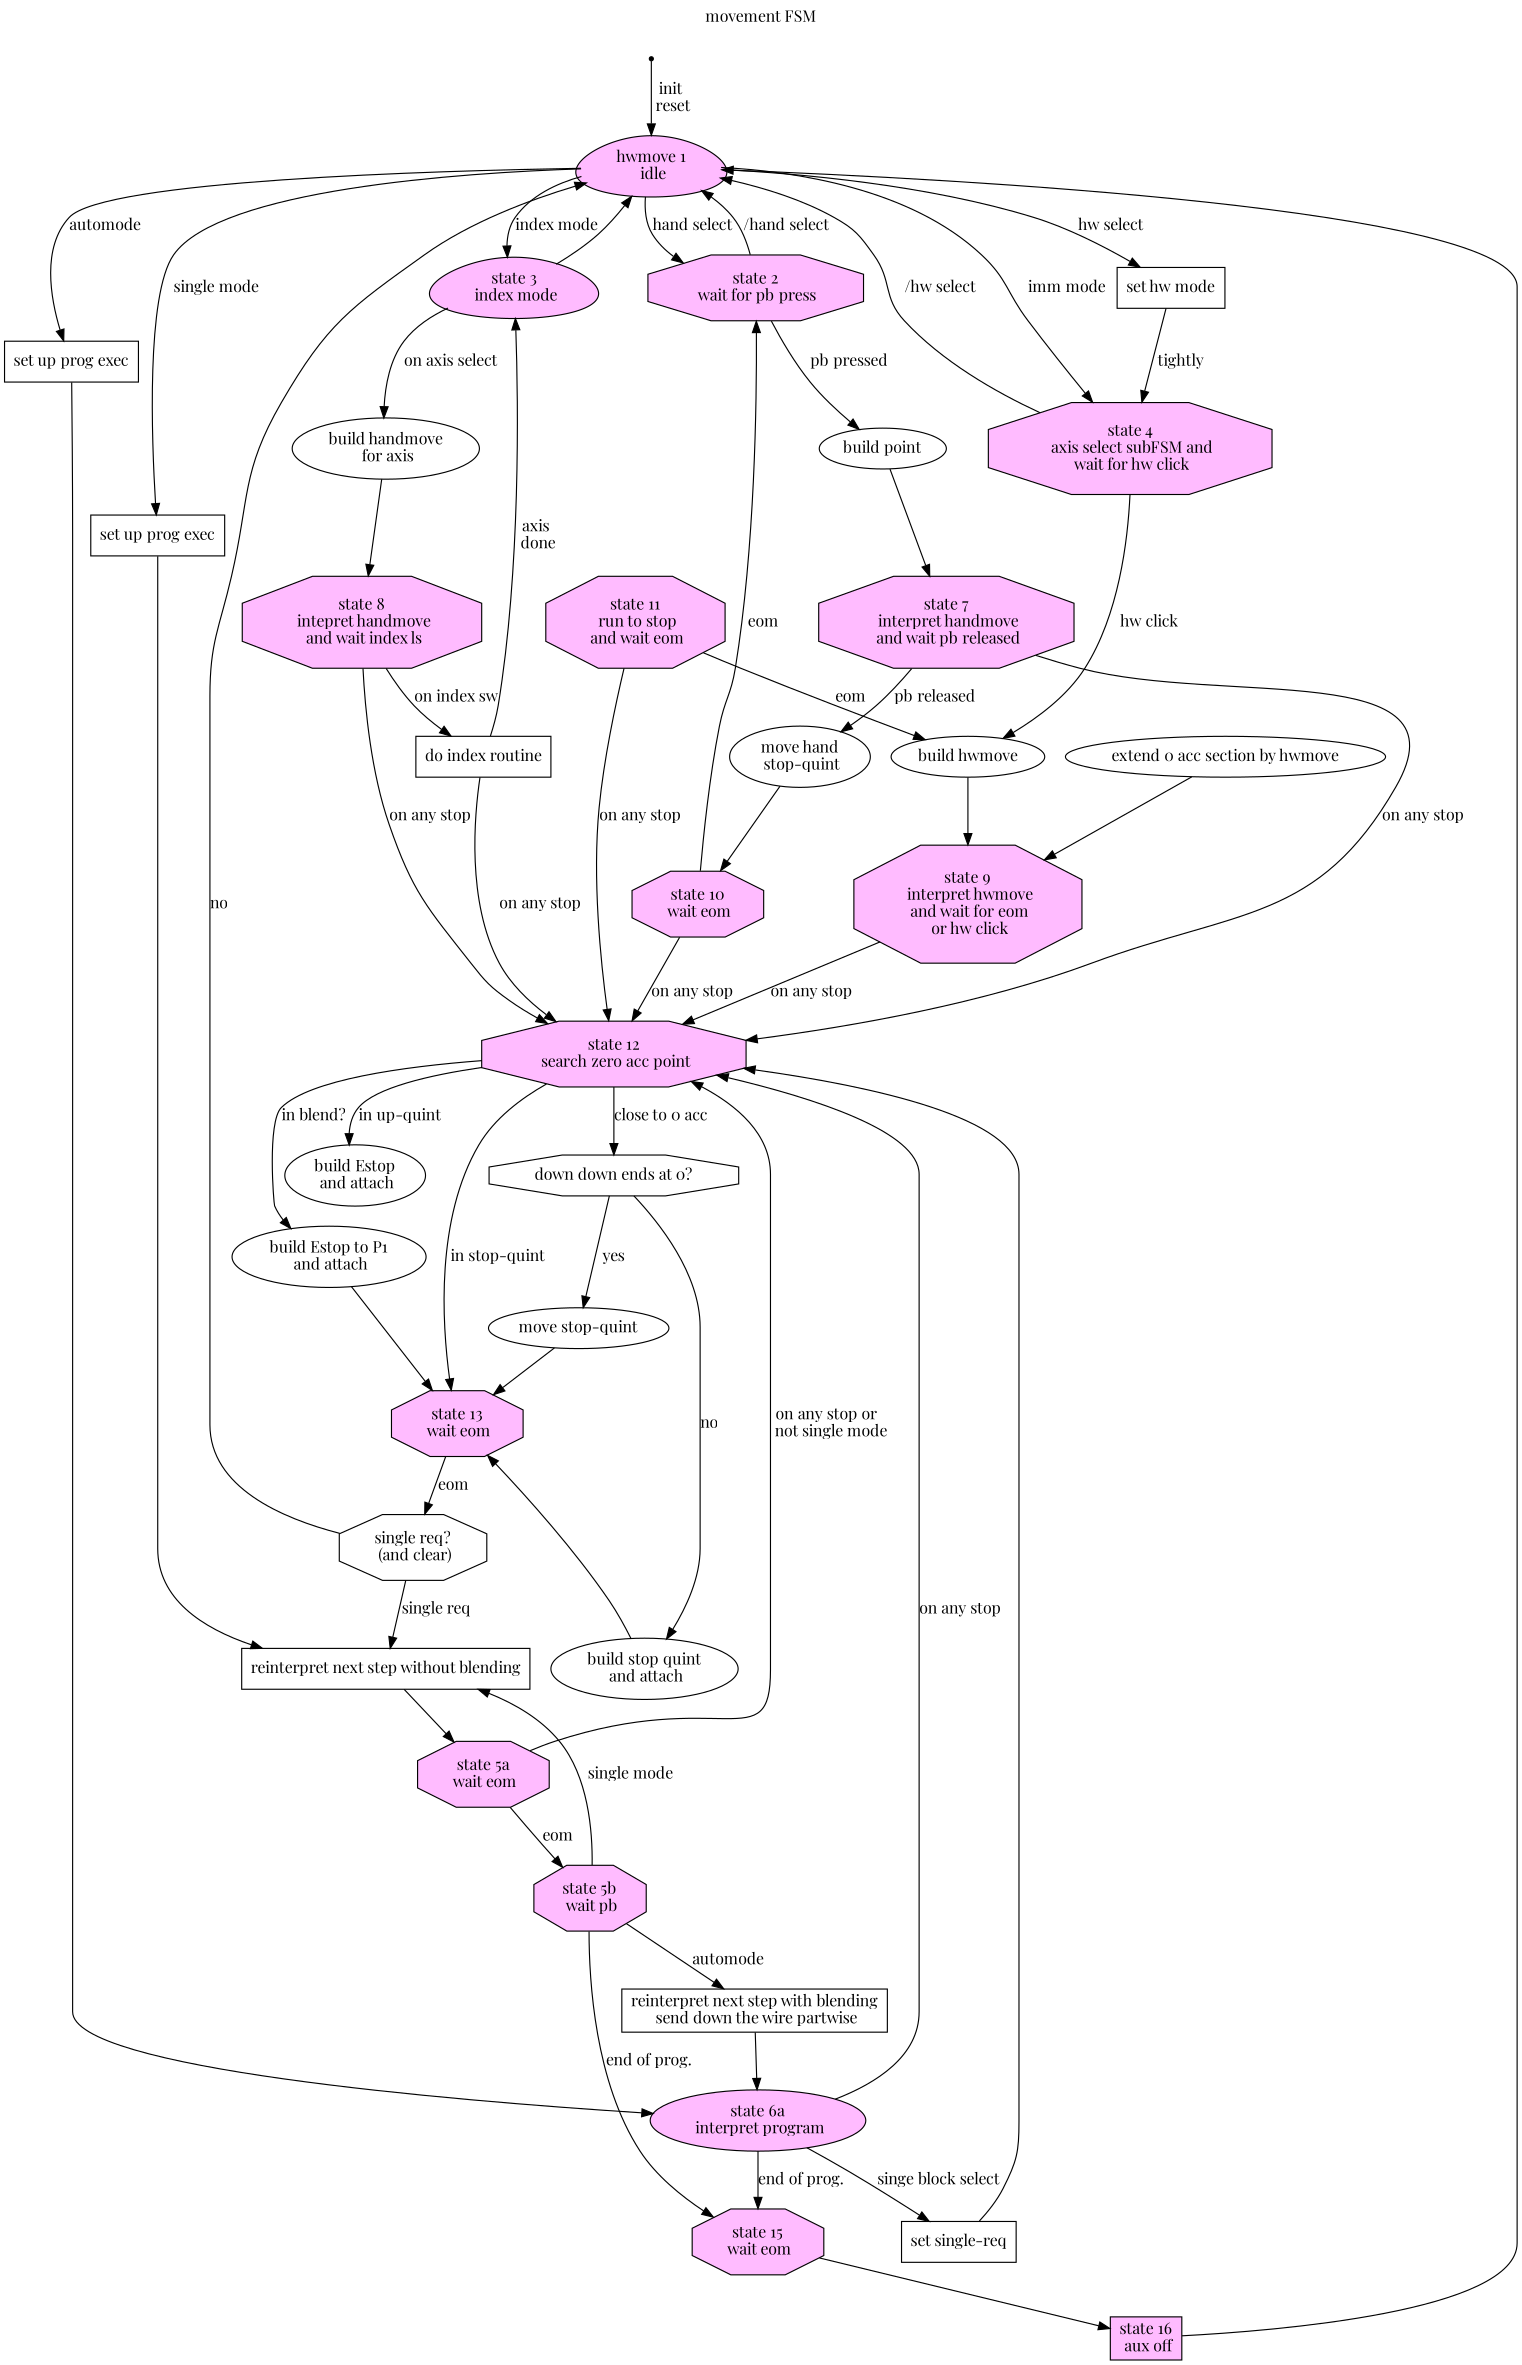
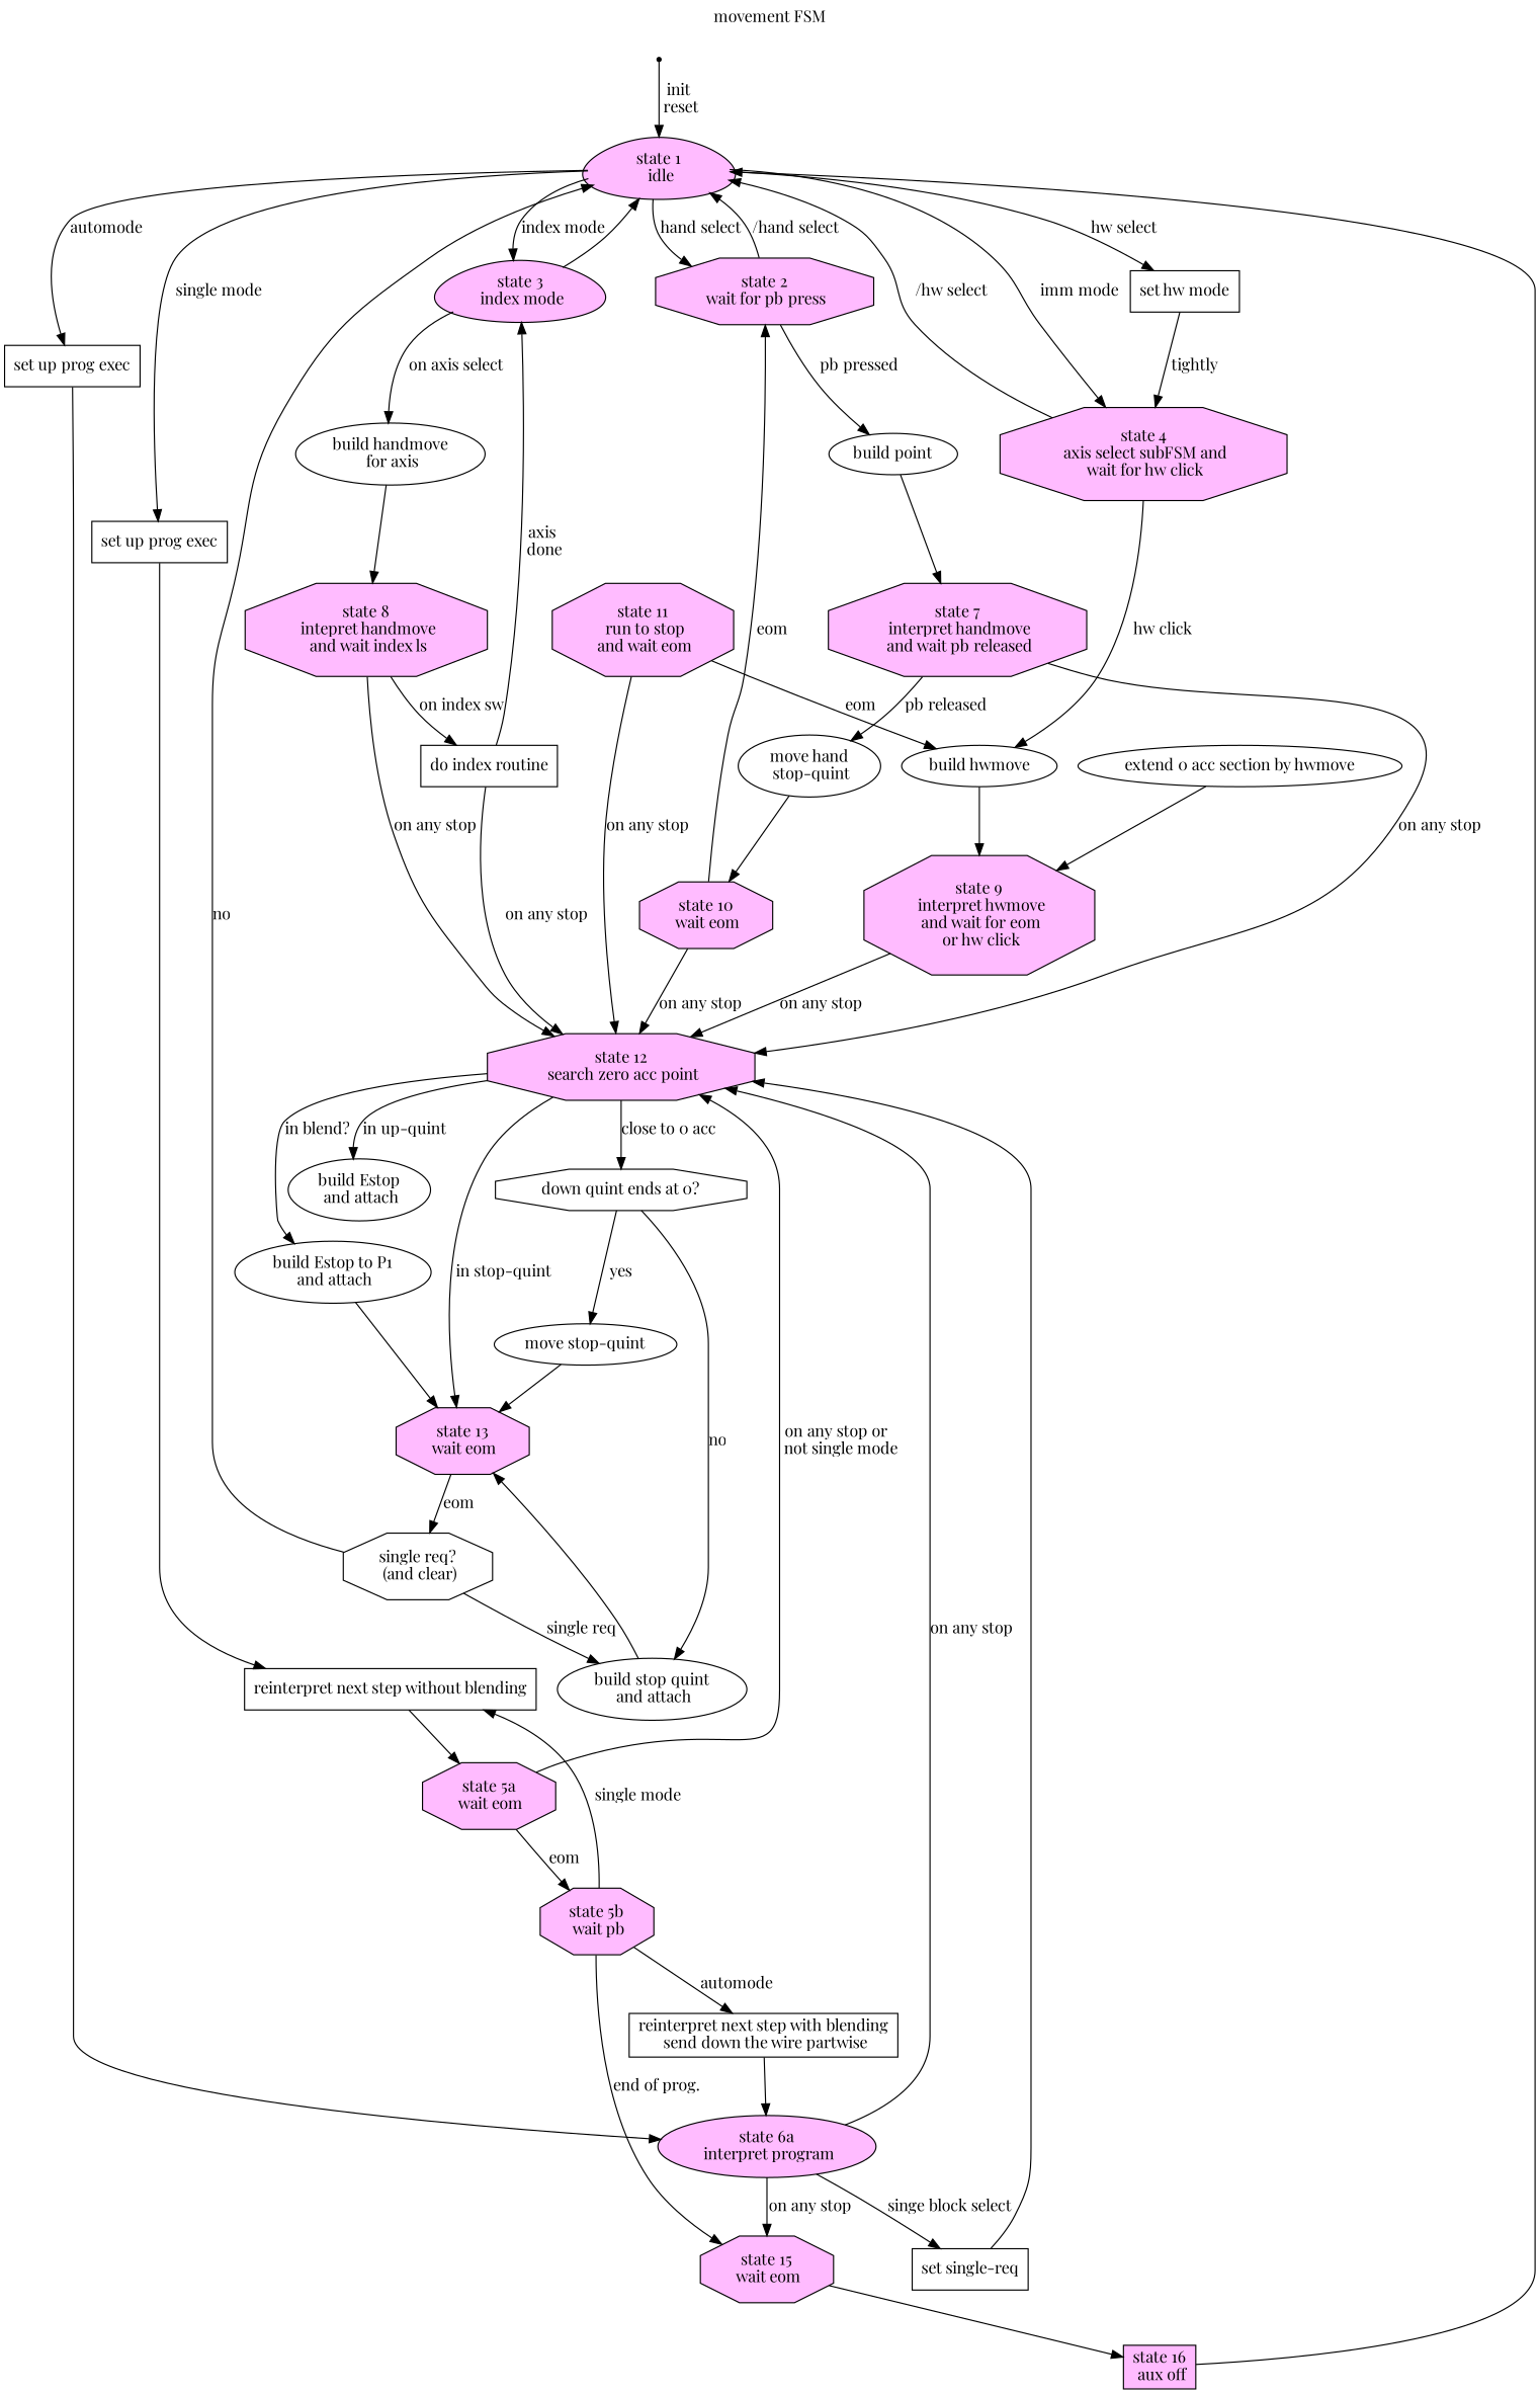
  digraph {
    fontcolor=black
    fontname="Playfair Display"
    fontsize=14
    label="movement FSM"
    labelloc=t
    node [fontcolor=black fontname="Playfair Display" fontsize=14 shape=octagon style=solid]
    edge [fontcolor=black fontname="Playfair Display" fontsize=14 style=solid]
-   n0 [fillcolor=plum1 label="hwmove 1\n idle" shape=egg style=filled]
+   n0 [fillcolor=plum1 label="state 1\n idle" shape=egg style=filled]
    n18 [fillcolor=plum1 label="state 4\n axis select subFSM and\n wait for hw click" pe=octagon style=filled]
    n19 [fillcolor=plum1 label="state 2\n wait for pb press" style=filled]
    n29 [label="set up prog exec" shape=box]
    n30 [label="set up prog exec" shape=box]
    n45 [fillcolor=plum1 label="state 3\n index mode" shape=egg style=filled]
    n36 [label="set hw mode" shape=box]
    n10 [label="build hwmove" shape=ellipse]
    n5 [label="build point" shape=ellipse]
    n25 [label="reinterpret next step without blending" shape=box]
    n1 [fillcolor=plum1 label="state 6a\n interpret program" shape=ellipse style=filled]
    n31 [label="build handmove\n for axis" shape=ellipse]
    n2 [fillcolor=plum1 label="state 12\n search zero acc point" style=filled]
    n23 [label="set single-req" shape=box]
    n34 [fillcolor=plum1 label="state 15\n wait eom" style=filled]
    n4 [label="build Estop\n and attach" shape=ellipse]
    n8 [fillcolor=plum1 label="state 13\n wait eom" style=filled]
-   n17 [label="down down ends at 0?"]
+   n17 [label="down quint ends at 0?"]
    n38 [label="build Estop to P1\n and attach" shape=ellipse]
    n32 [fillcolor=plum1 label="state 16\n aux off" shape=box style=filled]
    n24 [label="single req?\n (and clear)"]
    n3 [label="build stop quint\n and attach" shape=ellipse]
    n20 [label="move stop-quint" shape=ellipse]
    n6 [fillcolor=plum1 label="state 7\n interpret handmove\n and wait pb released" style=filled]
    n7 [label="move hand\n stop-quint" shape=ellipse]
    n43 [fillcolor=plum1 label="state 10\n wait eom" style=filled]
    n11 [fillcolor=plum1 label="state 9\n interpret hwmove\n and wait for eom\n or hw click" style=filled]
    n14 [label="extend 0 acc section by hwmove" shape=ellipse]
    n15 [fillcolor=plum1 label="state 11\n run to stop\n and wait eom" style=filled]
    n21 [shape=point]
    n26 [fillcolor=plum1 label="state 5a\n wait eom" style=filled]
    n27 [fillcolor=plum1 label="state 5b\n wait pb" style=filled]
    n28 [label="reinterpret next step with blending\n send down the wire partwise" shape=box]
    n33 [fillcolor=plum1 label="state 8\n intepret handmove\n and wait index ls" style=filled]
    n35 [label="do index routine" shape=box]
    n0 -> n18 [label="imm mode"]
    n0 -> n19 [label="hand select"]
    n0 -> n29 [label="single mode"]
    n0 -> n30 [label=automode]
    n0 -> n45 [label="index mode"]
    n0 -> n36 [label="hw select"]
    n18 -> n0 [label="/hw select"]
    n18 -> n10 [label="hw click"]
    n19 -> n0 [label="/hand select"]
    n19 -> n5 [label="pb pressed"]
    n29 -> n25
    n30 -> n1
    n45 -> n0
    n45 -> n31 [label="on axis select"]
    n36 -> n18 [label=tightly]
    n10 -> n11
    n5 -> n6
    n25 -> n26
    n1 -> n2 [label="on any stop"]
    n1 -> n23 [label="singe block select"]
-   n1 -> n34 [label="end of prog."]
+   n1 -> n34 [label="on any stop"]
    n31 -> n33
    n2 -> n4 [bel="in up quints" label="in up-quint"]
    n2 -> n8 [label="in stop-quint"]
    n2 -> n17 [label="close to 0 acc"]
    n2 -> n38 [label="in blend?"]
    n23 -> n2
    n34 -> n32
    n8 -> n24 [label=eom]
    n17 -> n3 [label=no]
    n17 -> n20 [label=yes]
    n38 -> n8
    n32 -> n0
    n24 -> n0 [label=no]
-   n24 -> n25 [label="single req"]
+   n24 -> n3 [label="single req"]
    n3 -> n8
    n20 -> n8
    n6 -> n2 [label="on any stop"]
    n6 -> n7 [label="pb released"]
    n7 -> n43
    n43 -> n19 [label=eom]
    n43 -> n2 [label="on any stop"]
    n11 -> n2 [label="on any stop"]
    n14 -> n11
    n15 -> n10 [label=eom]
    n15 -> n2 [label="on any stop"]
    n21 -> n0 [label="init\n reset"]
    n26 -> n2 [label="on any stop or \n not single mode"]
    n26 -> n27 [label=eom]
    n27 -> n25 [label="single mode"]
    n27 -> n34 [label="end of prog."]
    n27 -> n28 [label=automode]
    n28 -> n1
    n33 -> n2 [label="on any stop"]
    n33 -> n35 [label="on index sw"]
    n35 -> n45 [label="axis\n done"]
    n35 -> n2 [label="on any stop"]
  }
